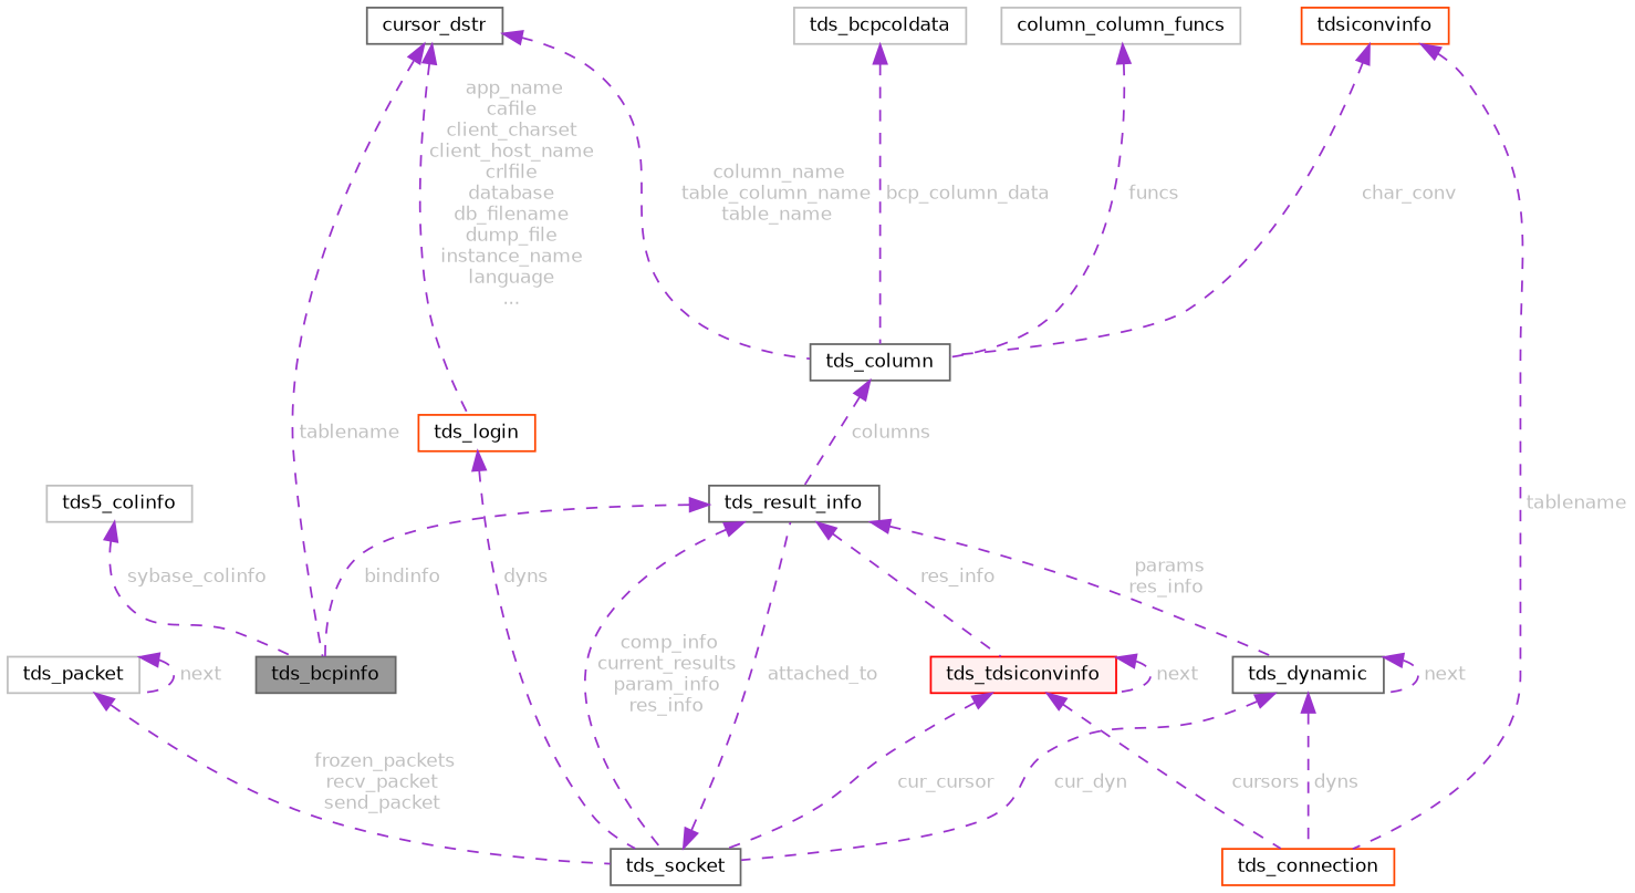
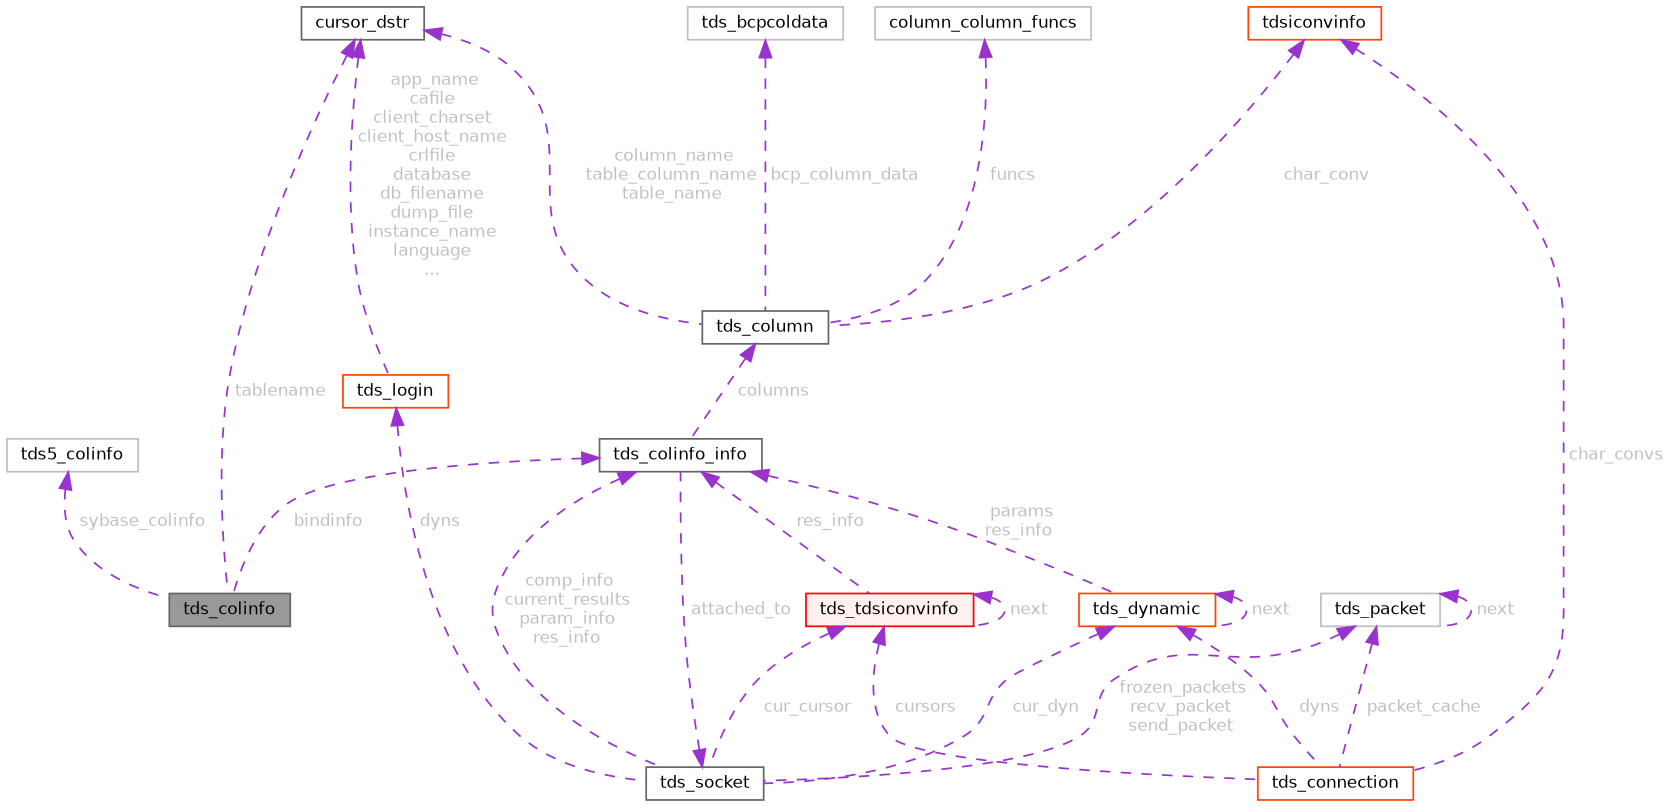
  digraph {
    rankdir=TB
    node [color=gray40 fillcolor=white fontname=Helvetica fontsize=10 shape=box style=filled]
    edge [color=darkorchid3 dir=back fontcolor=grey fontname=Helvetica fontsize=10 labelfontname=Helvetica labelfontsize=10 style=dashed]
-   n1 [fillcolor=grey60 fontcolor=black height=0.2 label=tds_bcpinfo width=0.4]
+   n1 [fillcolor=grey60 fontcolor=black height=0.2 label=tds_colinfo width=0.4]
    n2 [height=0.2 label=cursor_dstr width=0.4]
    n3 [height=0.2 label=tds_column width=0.4]
    n4 [color=orangered height=0.2 label=tds_login width=0.4]
-   n5 [height=0.2 label=tds_result_info width=0.4]
+   n5 [height=0.2 label=tds_colinfo_info width=0.4]
    n6 [height=0.2 label=tds_socket width=0.4]
    n7 [color=red fillcolor="#FFF0F0" height=0.2 label=tds_tdsiconvinfo width=0.4]
-   n8 [height=0.2 label=tds_dynamic width=0.4]
+   n8 [color=orangered height=0.2 label=tds_dynamic width=0.4]
    n9 [color=orangered height=0.2 label=tds_connection width=0.4]
    n10 [color=grey75 height=0.2 label=column_column_funcs width=0.4]
    n11 [color=orangered height=0.2 label=tdsiconvinfo width=0.4]
    n12 [color=grey75 height=0.2 label=tds_bcpcoldata width=0.4]
    n13 [color=grey75 height=0.2 label=tds_packet width=0.4]
    n14 [color=grey75 height=0.2 label=tds5_colinfo width=0.4]
    n2 -> n1 [label=" tablename"]
    n2 -> n3 [label=" column_name\ntable_column_name\ntable_name"]
    n2 -> n4 [label=" app_name\ncafile\nclient_charset\nclient_host_name\ncrlfile\ndatabase\ndb_filename\ndump_file\ninstance_name\nlanguage\n..."]
    n3 -> n5 [label=" columns"]
    n4 -> n6 [label=" dyns"]
    n5 -> n1 [label=" bindinfo"]
    n5 -> n6 [label=" comp_info\ncurrent_results\nparam_info\nres_info"]
    n5 -> n7 [label=" res_info"]
    n5 -> n8 [label=" params\nres_info"]
    n6 -> n5 [label=" attached_to"]
    n7 -> n6 [label=" cur_cursor"]
    n7 -> n7 [label=" next"]
    n7 -> n9 [label=" cursors"]
    n8 -> n6 [label=" cur_dyn"]
    n8 -> n8 [label=" next"]
    n8 -> n9 [label=" dyns"]
    n10 -> n3 [label=" funcs"]
    n11 -> n3 [label=" char_conv"]
-   n11 -> n9 [label=" tablename"]
+   n11 -> n9 [label=" char_convs"]
    n12 -> n3 [label=" bcp_column_data"]
    n13 -> n6 [label=" frozen_packets\nrecv_packet\nsend_packet"]
+   n13 -> n9 [label=" packet_cache"]
    n13 -> n13 [label=" next"]
    n14 -> n1 [label=" sybase_colinfo"]
  }
